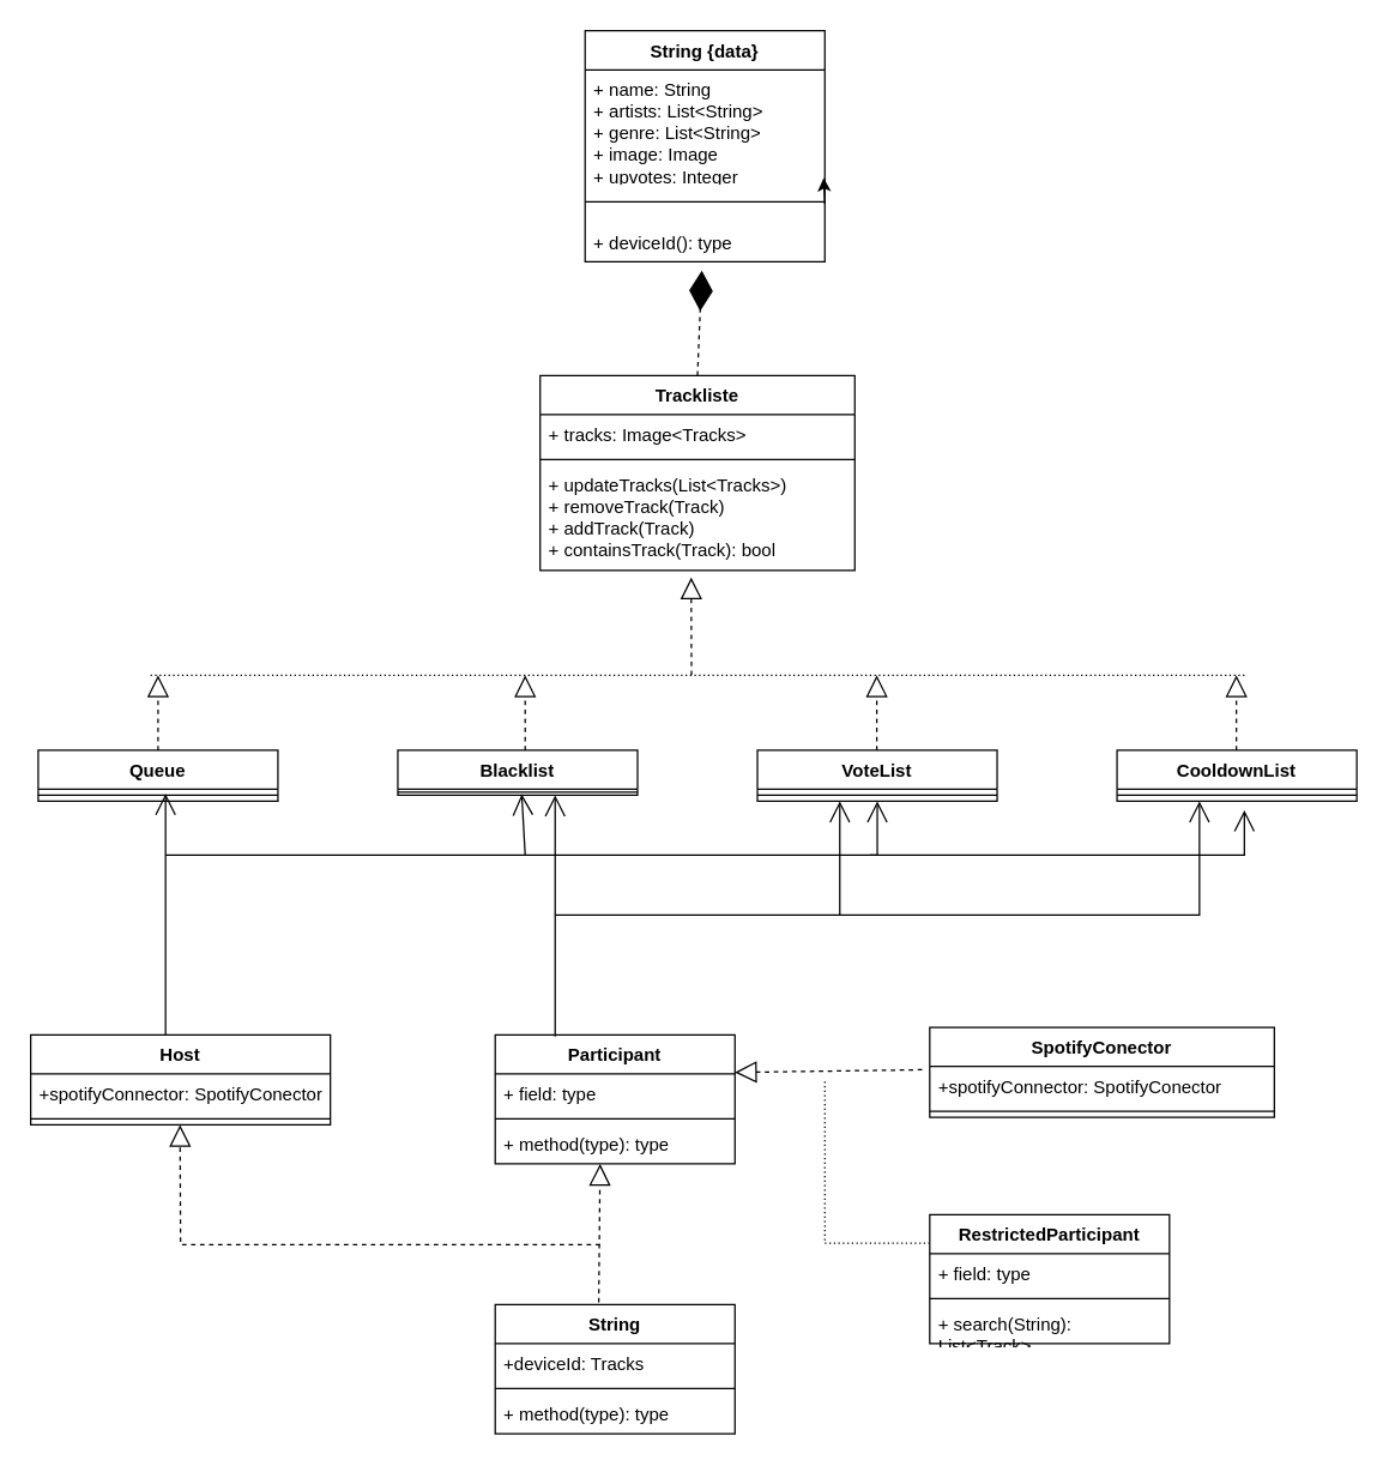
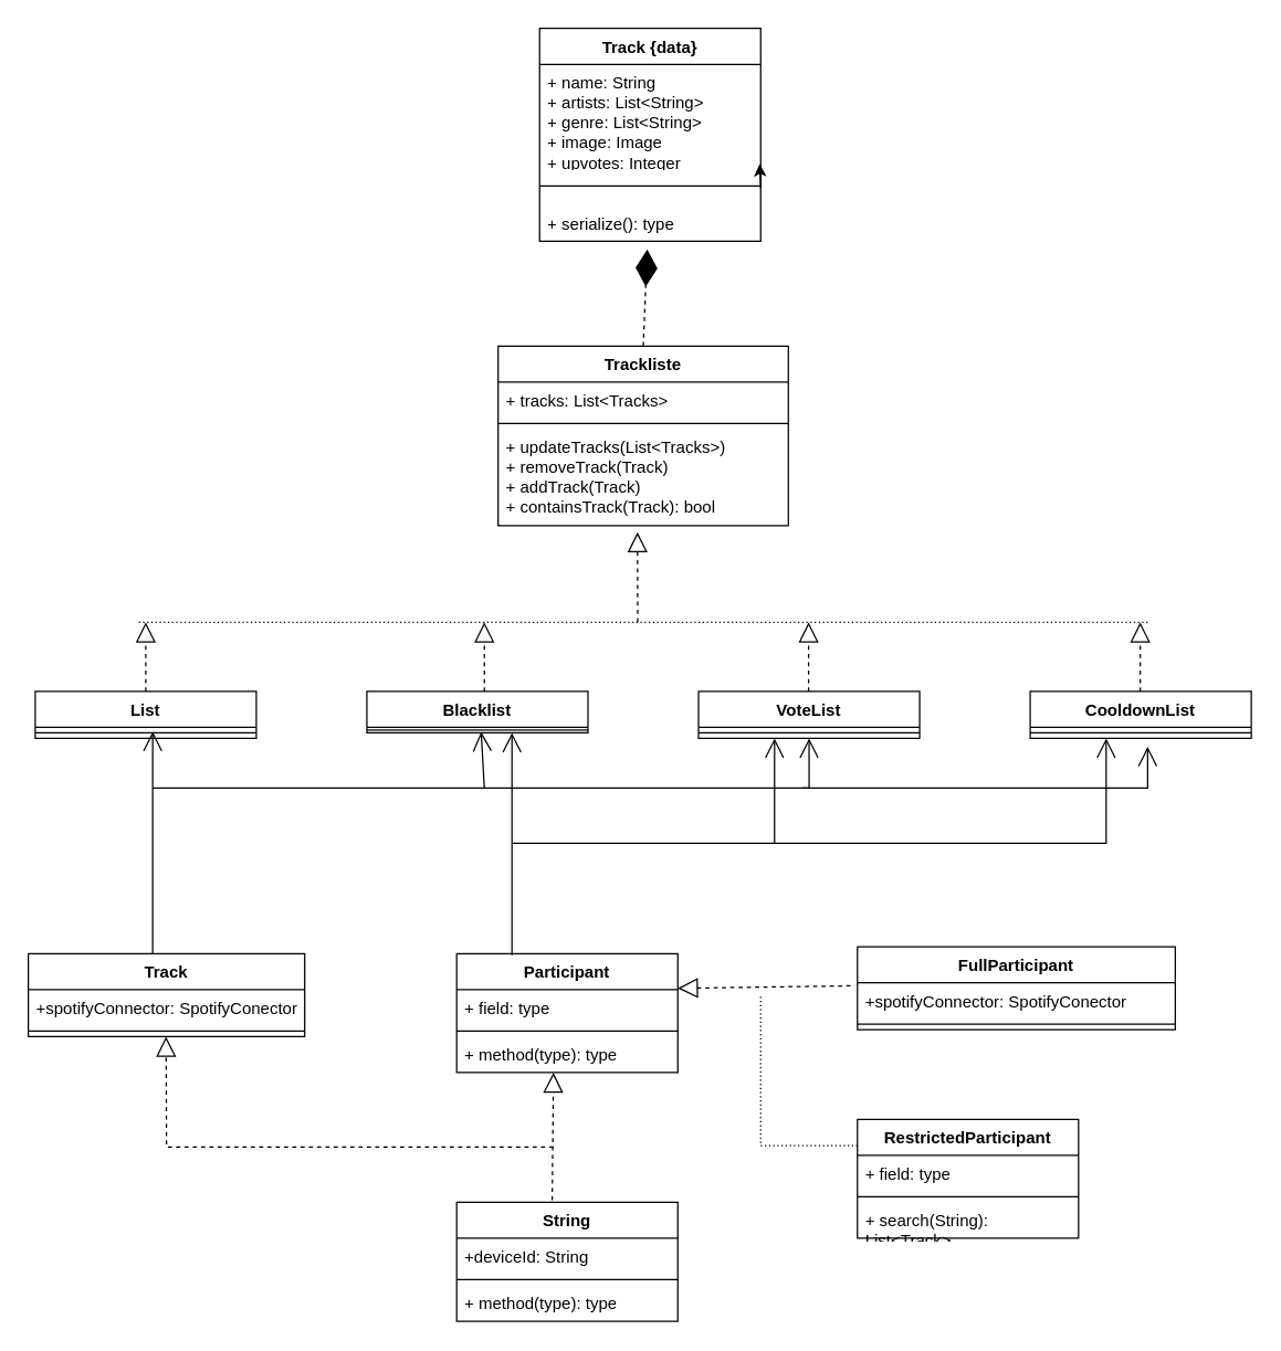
  <mxCell id="0" />
  <mxCell id="1" parent="0" />
- <mxCell id="2" value="String {data}" style="swimlane;fontStyle=1;align=center;verticalAlign=top;childLayout=stackLayout;horizontal=1;startSize=26;horizontalStack=0;resizeParent=1;resizeParentMax=0;resizeLast=0;collapsible=1;marginBottom=0;whiteSpace=wrap;html=1;" parent="1" vertex="1"><mxGeometry x="390" y="20" width="160" height="154" as="geometry"><mxRectangle x="310" y="110" width="100" height="30" as="alternateBounds" /></mxGeometry></mxCell>
+ <mxCell id="2" value="Track {data}" style="swimlane;fontStyle=1;align=center;verticalAlign=top;childLayout=stackLayout;horizontal=1;startSize=26;horizontalStack=0;resizeParent=1;resizeParentMax=0;resizeLast=0;collapsible=1;marginBottom=0;whiteSpace=wrap;html=1;" parent="1" vertex="1"><mxGeometry x="390" y="20" width="160" height="154" as="geometry"><mxRectangle x="310" y="110" width="100" height="30" as="alternateBounds" /></mxGeometry></mxCell>
  <mxCell id="3" value="&lt;div&gt;+ name: String&lt;/div&gt;&lt;div&gt;+ artists: List&amp;lt;String&amp;gt;&lt;/div&gt;&lt;div&gt;+ genre: List&amp;lt;String&amp;gt;&lt;/div&gt;&lt;div&gt;+ image: Image&lt;/div&gt;&lt;div&gt;+ upvotes: Integer&lt;br&gt;&lt;/div&gt;&lt;div&gt;&lt;br&gt;&lt;/div&gt;" style="text;strokeColor=none;fillColor=none;align=left;verticalAlign=top;spacingLeft=4;spacingRight=4;overflow=hidden;rotatable=0;points=[[0,0.5],[1,0.5]];portConstraint=eastwest;whiteSpace=wrap;html=1;" parent="2" vertex="1"><mxGeometry y="26" width="160" height="74" as="geometry" /></mxCell>
  <mxCell id="4" value="" style="line;strokeWidth=1;fillColor=none;align=left;verticalAlign=middle;spacingTop=-1;spacingLeft=3;spacingRight=3;rotatable=0;labelPosition=right;points=[];portConstraint=eastwest;strokeColor=inherit;" parent="2" vertex="1"><mxGeometry y="100" width="160" height="28" as="geometry" /></mxCell>
- <mxCell id="5" value="+ deviceId(): type" style="text;strokeColor=none;fillColor=none;align=left;verticalAlign=top;spacingLeft=4;spacingRight=4;overflow=hidden;rotatable=0;points=[[0,0.5],[1,0.5]];portConstraint=eastwest;whiteSpace=wrap;html=1;" parent="2" vertex="1"><mxGeometry y="128" width="160" height="26" as="geometry" /></mxCell>
+ <mxCell id="5" value="+ serialize(): type" style="text;strokeColor=none;fillColor=none;align=left;verticalAlign=top;spacingLeft=4;spacingRight=4;overflow=hidden;rotatable=0;points=[[0,0.5],[1,0.5]];portConstraint=eastwest;whiteSpace=wrap;html=1;" parent="2" vertex="1"><mxGeometry y="128" width="160" height="26" as="geometry" /></mxCell>
  <mxCell id="6" style="edgeStyle=orthogonalEdgeStyle;rounded=0;orthogonalLoop=1;jettySize=auto;html=1;exitX=1;exitY=0.75;exitDx=0;exitDy=0;entryX=0.995;entryY=0.975;entryDx=0;entryDy=0;entryPerimeter=0;" edge="1" parent="2" source="2" target="3"><mxGeometry relative="1" as="geometry" /></mxCell>
  <mxCell id="7" value="Trackliste" style="swimlane;fontStyle=1;align=center;verticalAlign=top;childLayout=stackLayout;horizontal=1;startSize=26;horizontalStack=0;resizeParent=1;resizeParentMax=0;resizeLast=0;collapsible=1;marginBottom=0;whiteSpace=wrap;html=1;" vertex="1" parent="1"><mxGeometry x="360" y="250" width="210" height="130" as="geometry" /></mxCell>
- <mxCell id="8" value="&lt;div&gt;+ tracks: Image&amp;lt;Tracks&amp;gt;&lt;/div&gt;&lt;div&gt;&lt;br&gt;&lt;/div&gt;" style="text;strokeColor=none;fillColor=none;align=left;verticalAlign=top;spacingLeft=4;spacingRight=4;overflow=hidden;rotatable=0;points=[[0,0.5],[1,0.5]];portConstraint=eastwest;whiteSpace=wrap;html=1;" vertex="1" parent="7"><mxGeometry y="26" width="210" height="26" as="geometry" /></mxCell>
+ <mxCell id="8" value="&lt;div&gt;+ tracks: List&amp;lt;Tracks&amp;gt;&lt;/div&gt;&lt;div&gt;&lt;br&gt;&lt;/div&gt;" style="text;strokeColor=none;fillColor=none;align=left;verticalAlign=top;spacingLeft=4;spacingRight=4;overflow=hidden;rotatable=0;points=[[0,0.5],[1,0.5]];portConstraint=eastwest;whiteSpace=wrap;html=1;" vertex="1" parent="7"><mxGeometry y="26" width="210" height="26" as="geometry" /></mxCell>
  <mxCell id="9" value="" style="line;strokeWidth=1;fillColor=none;align=left;verticalAlign=middle;spacingTop=-1;spacingLeft=3;spacingRight=3;rotatable=0;labelPosition=right;points=[];portConstraint=eastwest;strokeColor=inherit;" vertex="1" parent="7"><mxGeometry y="52" width="210" height="8" as="geometry" /></mxCell>
  <mxCell id="10" value="&lt;div&gt;+ updateTracks(List&amp;lt;Tracks&amp;gt;)&lt;/div&gt;&lt;div&gt;+ removeTrack(Track)&lt;/div&gt;&lt;div&gt;+ addTrack(Track)&lt;/div&gt;&lt;div&gt;+ containsTrack(Track): bool&lt;/div&gt;&lt;div&gt;&lt;br&gt;&lt;/div&gt;" style="text;strokeColor=none;fillColor=none;align=left;verticalAlign=top;spacingLeft=4;spacingRight=4;overflow=hidden;rotatable=0;points=[[0,0.5],[1,0.5]];portConstraint=eastwest;whiteSpace=wrap;html=1;" vertex="1" parent="7"><mxGeometry y="60" width="210" height="70" as="geometry" /></mxCell>
  <mxCell id="11" value="VoteList" style="swimlane;fontStyle=1;align=center;verticalAlign=top;childLayout=stackLayout;horizontal=1;startSize=26;horizontalStack=0;resizeParent=1;resizeParentMax=0;resizeLast=0;collapsible=1;marginBottom=0;whiteSpace=wrap;html=1;" vertex="1" parent="1"><mxGeometry x="505" y="500" width="160" height="34" as="geometry"><mxRectangle x="50" y="360" width="90" height="30" as="alternateBounds" /></mxGeometry></mxCell>
  <mxCell id="12" value="" style="line;strokeWidth=1;fillColor=none;align=left;verticalAlign=middle;spacingTop=-1;spacingLeft=3;spacingRight=3;rotatable=0;labelPosition=right;points=[];portConstraint=eastwest;strokeColor=inherit;" vertex="1" parent="11"><mxGeometry y="26" width="160" height="8" as="geometry" /></mxCell>
  <mxCell id="13" value="Blacklist" style="swimlane;fontStyle=1;align=center;verticalAlign=top;childLayout=stackLayout;horizontal=1;startSize=26;horizontalStack=0;resizeParent=1;resizeParentMax=0;resizeLast=0;collapsible=1;marginBottom=0;whiteSpace=wrap;html=1;" vertex="1" parent="1"><mxGeometry x="265" y="500" width="160" height="30" as="geometry"><mxRectangle x="50" y="360" width="90" height="30" as="alternateBounds" /></mxGeometry></mxCell>
  <mxCell id="14" value="" style="line;strokeWidth=1;fillColor=none;align=left;verticalAlign=middle;spacingTop=-1;spacingLeft=3;spacingRight=3;rotatable=0;labelPosition=right;points=[];portConstraint=eastwest;strokeColor=inherit;" vertex="1" parent="13"><mxGeometry y="26" width="160" height="4" as="geometry" /></mxCell>
- <mxCell id="15" value="Queue" style="swimlane;fontStyle=1;align=center;verticalAlign=top;childLayout=stackLayout;horizontal=1;startSize=26;horizontalStack=0;resizeParent=1;resizeParentMax=0;resizeLast=0;collapsible=1;marginBottom=0;whiteSpace=wrap;html=1;" vertex="1" parent="1"><mxGeometry x="25" y="500" width="160" height="34" as="geometry"><mxRectangle x="50" y="360" width="90" height="30" as="alternateBounds" /></mxGeometry></mxCell>
+ <mxCell id="15" value="List" style="swimlane;fontStyle=1;align=center;verticalAlign=top;childLayout=stackLayout;horizontal=1;startSize=26;horizontalStack=0;resizeParent=1;resizeParentMax=0;resizeLast=0;collapsible=1;marginBottom=0;whiteSpace=wrap;html=1;" vertex="1" parent="1"><mxGeometry x="25" y="500" width="160" height="34" as="geometry"><mxRectangle x="50" y="360" width="90" height="30" as="alternateBounds" /></mxGeometry></mxCell>
  <mxCell id="16" value="" style="line;strokeWidth=1;fillColor=none;align=left;verticalAlign=middle;spacingTop=-1;spacingLeft=3;spacingRight=3;rotatable=0;labelPosition=right;points=[];portConstraint=eastwest;strokeColor=inherit;" vertex="1" parent="15"><mxGeometry y="26" width="160" height="8" as="geometry" /></mxCell>
  <mxCell id="17" value="CooldownList" style="swimlane;fontStyle=1;align=center;verticalAlign=top;childLayout=stackLayout;horizontal=1;startSize=26;horizontalStack=0;resizeParent=1;resizeParentMax=0;resizeLast=0;collapsible=1;marginBottom=0;whiteSpace=wrap;html=1;" vertex="1" parent="1"><mxGeometry x="745" y="500" width="160" height="34" as="geometry"><mxRectangle x="50" y="360" width="90" height="30" as="alternateBounds" /></mxGeometry></mxCell>
  <mxCell id="18" value="" style="line;strokeWidth=1;fillColor=none;align=left;verticalAlign=middle;spacingTop=-1;spacingLeft=3;spacingRight=3;rotatable=0;labelPosition=right;points=[];portConstraint=eastwest;strokeColor=inherit;" vertex="1" parent="17"><mxGeometry y="26" width="160" height="8" as="geometry" /></mxCell>
  <mxCell id="19" value="" style="endArrow=diamondThin;endFill=1;endSize=24;html=1;rounded=0;exitX=0.5;exitY=0;exitDx=0;exitDy=0;entryX=0.487;entryY=1.231;entryDx=0;entryDy=0;entryPerimeter=0;dashed=1;" edge="1" parent="1" source="7" target="5"><mxGeometry width="160" relative="1" as="geometry"><mxPoint x="550" y="230" as="sourcePoint" /><mxPoint x="720" y="240" as="targetPoint" /></mxGeometry></mxCell>
  <mxCell id="20" value="" style="endArrow=block;dashed=1;endFill=0;endSize=12;html=1;rounded=0;exitX=0.5;exitY=0;exitDx=0;exitDy=0;" edge="1" parent="1" source="15"><mxGeometry width="160" relative="1" as="geometry"><mxPoint x="0" y="360" as="sourcePoint" /><mxPoint x="105" y="450" as="targetPoint" /><Array as="points" /></mxGeometry></mxCell>
  <mxCell id="21" value="" style="endArrow=block;dashed=1;endFill=0;endSize=12;html=1;rounded=0;entryX=0.48;entryY=1.067;entryDx=0;entryDy=0;entryPerimeter=0;" edge="1" parent="1" target="10"><mxGeometry width="160" relative="1" as="geometry"><mxPoint x="461" y="450" as="sourcePoint" /><mxPoint x="780" y="870" as="targetPoint" /></mxGeometry></mxCell>
  <mxCell id="22" value="" style="endArrow=none;html=1;rounded=0;dashed=1;dashPattern=1 2;" edge="1" parent="1"><mxGeometry relative="1" as="geometry"><mxPoint x="830" y="450" as="sourcePoint" /><mxPoint x="100" y="450" as="targetPoint" /></mxGeometry></mxCell>
  <mxCell id="23" value="" style="endArrow=block;dashed=1;endFill=0;endSize=12;html=1;rounded=0;exitX=0.5;exitY=0;exitDx=0;exitDy=0;" edge="1" parent="1"><mxGeometry width="160" relative="1" as="geometry"><mxPoint y="500" as="sourcePoint" x="350" /><mxPoint y="450" as="targetPoint" x="350" /><Array as="points" /></mxGeometry></mxCell>
  <mxCell id="24" value="" style="endArrow=block;dashed=1;endFill=0;endSize=12;html=1;rounded=0;exitX=0.5;exitY=0;exitDx=0;exitDy=0;" edge="1" parent="1"><mxGeometry width="160" relative="1" as="geometry"><mxPoint x="584.66" y="500" as="sourcePoint" /><mxPoint x="584.66" y="450" as="targetPoint" /><Array as="points" /></mxGeometry></mxCell>
  <mxCell id="25" value="" style="endArrow=block;dashed=1;endFill=0;endSize=12;html=1;rounded=0;exitX=0.5;exitY=0;exitDx=0;exitDy=0;" edge="1" parent="1"><mxGeometry width="160" relative="1" as="geometry"><mxPoint x="824.66" y="500" as="sourcePoint" /><mxPoint x="824.66" y="450" as="targetPoint" /><Array as="points" /></mxGeometry></mxCell>
- <mxCell id="26" value="Host" style="swimlane;fontStyle=1;align=center;verticalAlign=top;childLayout=stackLayout;horizontal=1;startSize=26;horizontalStack=0;resizeParent=1;resizeParentMax=0;resizeLast=0;collapsible=1;marginBottom=0;whiteSpace=wrap;html=1;" vertex="1" parent="1"><mxGeometry x="20" y="690" width="200" height="60" as="geometry" /></mxCell>
+ <mxCell id="26" value="Track" style="swimlane;fontStyle=1;align=center;verticalAlign=top;childLayout=stackLayout;horizontal=1;startSize=26;horizontalStack=0;resizeParent=1;resizeParentMax=0;resizeLast=0;collapsible=1;marginBottom=0;whiteSpace=wrap;html=1;" vertex="1" parent="1"><mxGeometry x="20" y="690" width="200" height="60" as="geometry" /></mxCell>
  <mxCell id="27" value="+spotifyConnector: SpotifyConector" style="text;strokeColor=none;fillColor=none;align=left;verticalAlign=top;spacingLeft=4;spacingRight=4;overflow=hidden;rotatable=0;points=[[0,0.5],[1,0.5]];portConstraint=eastwest;whiteSpace=wrap;html=1;" vertex="1" parent="26"><mxGeometry y="26" width="200" height="26" as="geometry" /></mxCell>
  <mxCell id="28" value="" style="line;strokeWidth=1;fillColor=none;align=left;verticalAlign=middle;spacingTop=-1;spacingLeft=3;spacingRight=3;rotatable=0;labelPosition=right;points=[];portConstraint=eastwest;strokeColor=inherit;" vertex="1" parent="26"><mxGeometry y="52" width="200" height="8" as="geometry" /></mxCell>
- <mxCell id="29" value="SpotifyConector" style="swimlane;fontStyle=1;align=center;verticalAlign=top;childLayout=stackLayout;horizontal=1;startSize=26;horizontalStack=0;resizeParent=1;resizeParentMax=0;resizeLast=0;collapsible=1;marginBottom=0;whiteSpace=wrap;html=1;" vertex="1" parent="1"><mxGeometry x="620" y="685" width="230" height="60" as="geometry" /></mxCell>
+ <mxCell id="29" value="FullParticipant" style="swimlane;fontStyle=1;align=center;verticalAlign=top;childLayout=stackLayout;horizontal=1;startSize=26;horizontalStack=0;resizeParent=1;resizeParentMax=0;resizeLast=0;collapsible=1;marginBottom=0;whiteSpace=wrap;html=1;" vertex="1" parent="1"><mxGeometry x="620" y="685" width="230" height="60" as="geometry" /></mxCell>
  <mxCell id="30" value="+spotifyConnector: SpotifyConector" style="text;strokeColor=none;fillColor=none;align=left;verticalAlign=top;spacingLeft=4;spacingRight=4;overflow=hidden;rotatable=0;points=[[0,0.5],[1,0.5]];portConstraint=eastwest;whiteSpace=wrap;html=1;" vertex="1" parent="29"><mxGeometry y="26" width="230" height="26" as="geometry" /></mxCell>
  <mxCell id="31" value="" style="line;strokeWidth=1;fillColor=none;align=left;verticalAlign=middle;spacingTop=-1;spacingLeft=3;spacingRight=3;rotatable=0;labelPosition=right;points=[];portConstraint=eastwest;strokeColor=inherit;" vertex="1" parent="29"><mxGeometry y="52" width="230" height="8" as="geometry" /></mxCell>
  <mxCell id="32" value="Participant" style="swimlane;fontStyle=1;align=center;verticalAlign=top;childLayout=stackLayout;horizontal=1;startSize=26;horizontalStack=0;resizeParent=1;resizeParentMax=0;resizeLast=0;collapsible=1;marginBottom=0;whiteSpace=wrap;html=1;" vertex="1" parent="1"><mxGeometry x="330" y="690" width="160" height="86" as="geometry" /></mxCell>
  <mxCell id="33" value="+ field: type" style="text;strokeColor=none;fillColor=none;align=left;verticalAlign=top;spacingLeft=4;spacingRight=4;overflow=hidden;rotatable=0;points=[[0,0.5],[1,0.5]];portConstraint=eastwest;whiteSpace=wrap;html=1;" vertex="1" parent="32"><mxGeometry y="26" width="160" height="26" as="geometry" /></mxCell>
  <mxCell id="34" value="" style="line;strokeWidth=1;fillColor=none;align=left;verticalAlign=middle;spacingTop=-1;spacingLeft=3;spacingRight=3;rotatable=0;labelPosition=right;points=[];portConstraint=eastwest;strokeColor=inherit;" vertex="1" parent="32"><mxGeometry y="52" width="160" height="8" as="geometry" /></mxCell>
  <mxCell id="35" value="+ method(type): type" style="text;strokeColor=none;fillColor=none;align=left;verticalAlign=top;spacingLeft=4;spacingRight=4;overflow=hidden;rotatable=0;points=[[0,0.5],[1,0.5]];portConstraint=eastwest;whiteSpace=wrap;html=1;" vertex="1" parent="32"><mxGeometry y="60" width="160" height="26" as="geometry" /></mxCell>
  <mxCell id="36" value="String" style="swimlane;fontStyle=1;align=center;verticalAlign=top;childLayout=stackLayout;horizontal=1;startSize=26;horizontalStack=0;resizeParent=1;resizeParentMax=0;resizeLast=0;collapsible=1;marginBottom=0;whiteSpace=wrap;html=1;" vertex="1" parent="1"><mxGeometry x="330" y="870" width="160" height="86" as="geometry" /></mxCell>
- <mxCell id="37" value="+deviceId: Tracks " style="text;strokeColor=none;fillColor=none;align=left;verticalAlign=top;spacingLeft=4;spacingRight=4;overflow=hidden;rotatable=0;points=[[0,0.5],[1,0.5]];portConstraint=eastwest;whiteSpace=wrap;html=1;" vertex="1" parent="36"><mxGeometry y="26" width="160" height="26" as="geometry" /></mxCell>
+ <mxCell id="37" value="+deviceId: String " style="text;strokeColor=none;fillColor=none;align=left;verticalAlign=top;spacingLeft=4;spacingRight=4;overflow=hidden;rotatable=0;points=[[0,0.5],[1,0.5]];portConstraint=eastwest;whiteSpace=wrap;html=1;" vertex="1" parent="36"><mxGeometry y="26" width="160" height="26" as="geometry" /></mxCell>
  <mxCell id="38" value="" style="line;strokeWidth=1;fillColor=none;align=left;verticalAlign=middle;spacingTop=-1;spacingLeft=3;spacingRight=3;rotatable=0;labelPosition=right;points=[];portConstraint=eastwest;strokeColor=inherit;" vertex="1" parent="36"><mxGeometry y="52" width="160" height="8" as="geometry" /></mxCell>
  <mxCell id="39" value="+ method(type): type" style="text;strokeColor=none;fillColor=none;align=left;verticalAlign=top;spacingLeft=4;spacingRight=4;overflow=hidden;rotatable=0;points=[[0,0.5],[1,0.5]];portConstraint=eastwest;whiteSpace=wrap;html=1;" vertex="1" parent="36"><mxGeometry y="60" width="160" height="26" as="geometry" /></mxCell>
  <mxCell id="40" value="" style="endArrow=open;endFill=1;endSize=12;html=1;rounded=0;fontStyle=1" edge="1" parent="1"><mxGeometry width="160" relative="1" as="geometry"><mxPoint x="110" y="690" as="sourcePoint" /><mxPoint x="110" y="529.02" as="targetPoint" /><Array as="points" /></mxGeometry></mxCell>
  <mxCell id="41" value="" style="endArrow=open;endFill=1;endSize=12;html=1;rounded=0;entryX=0.517;entryY=0.815;entryDx=0;entryDy=0;entryPerimeter=0;" edge="1" parent="1" target="14"><mxGeometry width="160" relative="1" as="geometry"><mxPoint x="110" y="570" as="sourcePoint" /><mxPoint x="353" y="539" as="targetPoint" /><Array as="points"><mxPoint y="570" x="350" /></Array></mxGeometry></mxCell>
  <mxCell id="42" value="" style="endArrow=open;endFill=1;endSize=12;html=1;rounded=0;entryX=0.5;entryY=1;entryDx=0;entryDy=0;" edge="1" parent="1" target="11"><mxGeometry width="160" relative="1" as="geometry"><mxPoint y="570" as="sourcePoint" x="350" /><mxPoint x="130" y="549.02" as="targetPoint" /><Array as="points"><mxPoint x="585" y="570" /></Array></mxGeometry></mxCell>
  <mxCell id="43" value="" style="endArrow=open;endFill=1;endSize=12;html=1;rounded=0;" edge="1" parent="1"><mxGeometry width="160" relative="1" as="geometry"><mxPoint x="580" y="570" as="sourcePoint" /><mxPoint x="830" y="540" as="targetPoint" /><Array as="points"><mxPoint x="830" y="570" /></Array></mxGeometry></mxCell>
  <mxCell id="44" value="" style="endArrow=open;endFill=1;endSize=12;html=1;rounded=0;" edge="1" parent="1"><mxGeometry width="160" relative="1" as="geometry"><mxPoint x="370" y="690.98" as="sourcePoint" /><mxPoint x="370" y="530" as="targetPoint" /><Array as="points" /></mxGeometry></mxCell>
  <mxCell id="45" value="" style="endArrow=open;endFill=1;endSize=12;html=1;rounded=0;" edge="1" parent="1"><mxGeometry width="160" relative="1" as="geometry"><mxPoint x="370" y="610" as="sourcePoint" /><mxPoint x="560" y="534" as="targetPoint" /><Array as="points"><mxPoint x="560" y="610" /></Array></mxGeometry></mxCell>
  <mxCell id="46" value="" style="endArrow=open;endFill=1;endSize=12;html=1;rounded=0;" edge="1" parent="1"><mxGeometry width="160" relative="1" as="geometry"><mxPoint x="560" y="610" as="sourcePoint" /><mxPoint x="800" y="534" as="targetPoint" /><Array as="points"><mxPoint x="800" y="610" /></Array></mxGeometry></mxCell>
  <mxCell id="47" value="" style="endArrow=block;dashed=1;endFill=0;endSize=12;html=1;rounded=0;exitX=0.432;exitY=-0.019;exitDx=0;exitDy=0;exitPerimeter=0;" edge="1" parent="1" source="36"><mxGeometry width="160" relative="1" as="geometry"><mxPoint x="400" y="826" as="sourcePoint" /><mxPoint x="400" y="776" as="targetPoint" /><Array as="points" /></mxGeometry></mxCell>
  <mxCell id="48" value="" style="endArrow=block;dashed=1;endFill=0;endSize=12;html=1;rounded=0;" edge="1" parent="1"><mxGeometry width="160" relative="1" as="geometry"><mxPoint x="400" y="830" as="sourcePoint" /><mxPoint x="119.66" y="750" as="targetPoint" /><Array as="points"><mxPoint x="120" y="830" /></Array></mxGeometry></mxCell>
  <mxCell id="49" value="" style="endArrow=block;dashed=1;endFill=0;endSize=12;html=1;rounded=0;entryX=1.009;entryY=0.768;entryDx=0;entryDy=0;entryPerimeter=0;exitX=-0.022;exitY=0.47;exitDx=0;exitDy=0;exitPerimeter=0;" edge="1" parent="1" source="29"><mxGeometry width="160" relative="1" as="geometry"><mxPoint x="588.56" y="719.03" as="sourcePoint" /><mxPoint x="490" y="714.998" as="targetPoint" /><Array as="points" /></mxGeometry></mxCell>
  <mxCell id="50" value="" style="endArrow=none;html=1;rounded=0;dashed=1;dashPattern=1 2;" edge="1" parent="1"><mxGeometry relative="1" as="geometry"><mxPoint x="620" y="829" as="sourcePoint" /><mxPoint x="550" y="720" as="targetPoint" /><Array as="points"><mxPoint x="550" y="829" /></Array></mxGeometry></mxCell>
  <mxCell id="51" value="RestrictedParticipant" style="swimlane;fontStyle=1;align=center;verticalAlign=top;childLayout=stackLayout;horizontal=1;startSize=26;horizontalStack=0;resizeParent=1;resizeParentMax=0;resizeLast=0;collapsible=1;marginBottom=0;whiteSpace=wrap;html=1;" vertex="1" parent="1"><mxGeometry x="620" y="810" width="160" height="86" as="geometry" /></mxCell>
  <mxCell id="52" value="+ field: type" style="text;strokeColor=none;fillColor=none;align=left;verticalAlign=top;spacingLeft=4;spacingRight=4;overflow=hidden;rotatable=0;points=[[0,0.5],[1,0.5]];portConstraint=eastwest;whiteSpace=wrap;html=1;" vertex="1" parent="51"><mxGeometry y="26" width="160" height="26" as="geometry" /></mxCell>
  <mxCell id="53" value="" style="line;strokeWidth=1;fillColor=none;align=left;verticalAlign=middle;spacingTop=-1;spacingLeft=3;spacingRight=3;rotatable=0;labelPosition=right;points=[];portConstraint=eastwest;strokeColor=inherit;" vertex="1" parent="51"><mxGeometry y="52" width="160" height="8" as="geometry" /></mxCell>
  <mxCell id="54" value="+ search(String): List&amp;lt;Track&amp;gt;" style="text;strokeColor=none;fillColor=none;align=left;verticalAlign=top;spacingLeft=4;spacingRight=4;overflow=hidden;rotatable=0;points=[[0,0.5],[1,0.5]];portConstraint=eastwest;whiteSpace=wrap;html=1;" vertex="1" parent="51"><mxGeometry y="60" width="160" height="26" as="geometry" /></mxCell>
